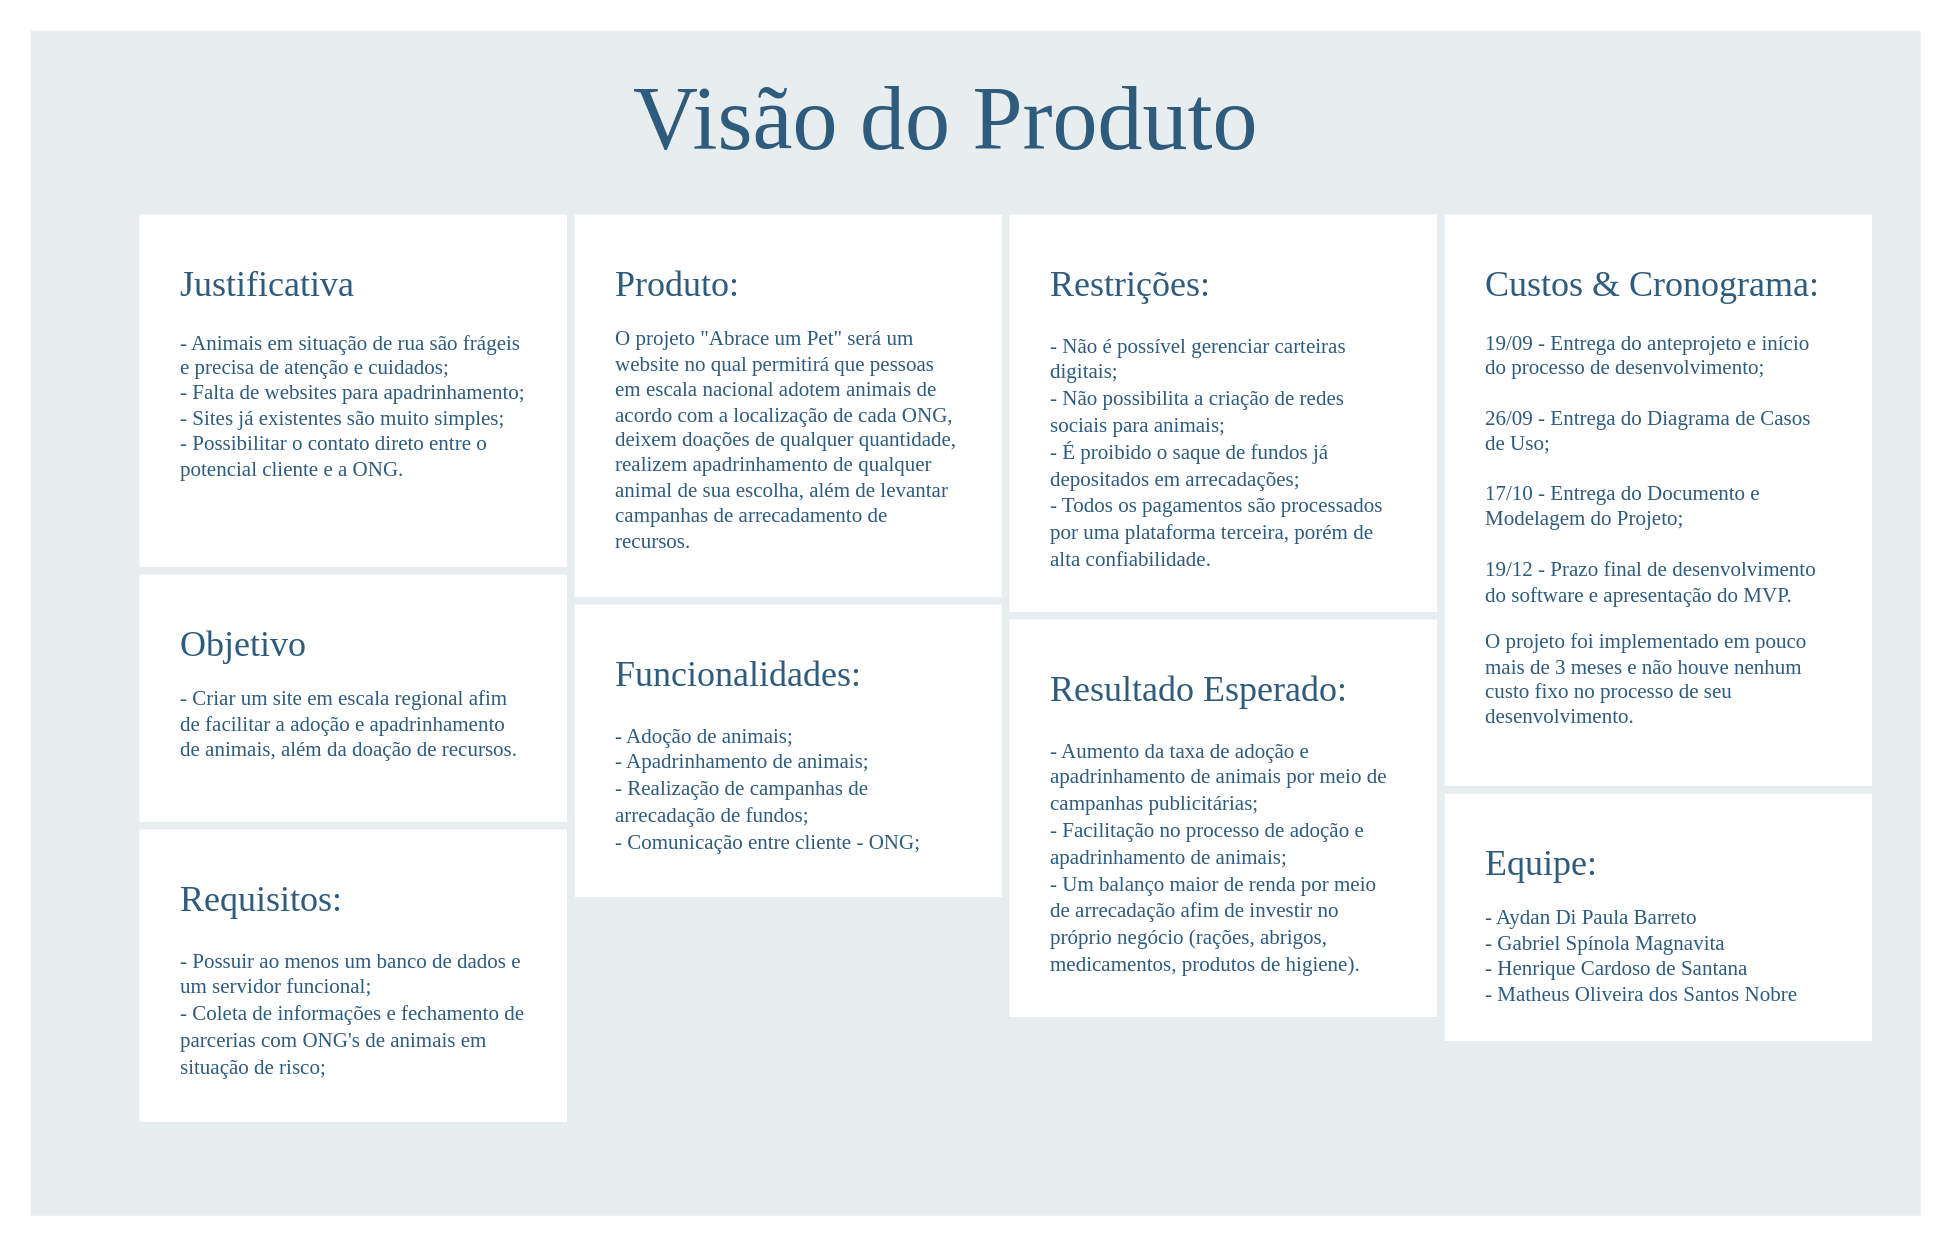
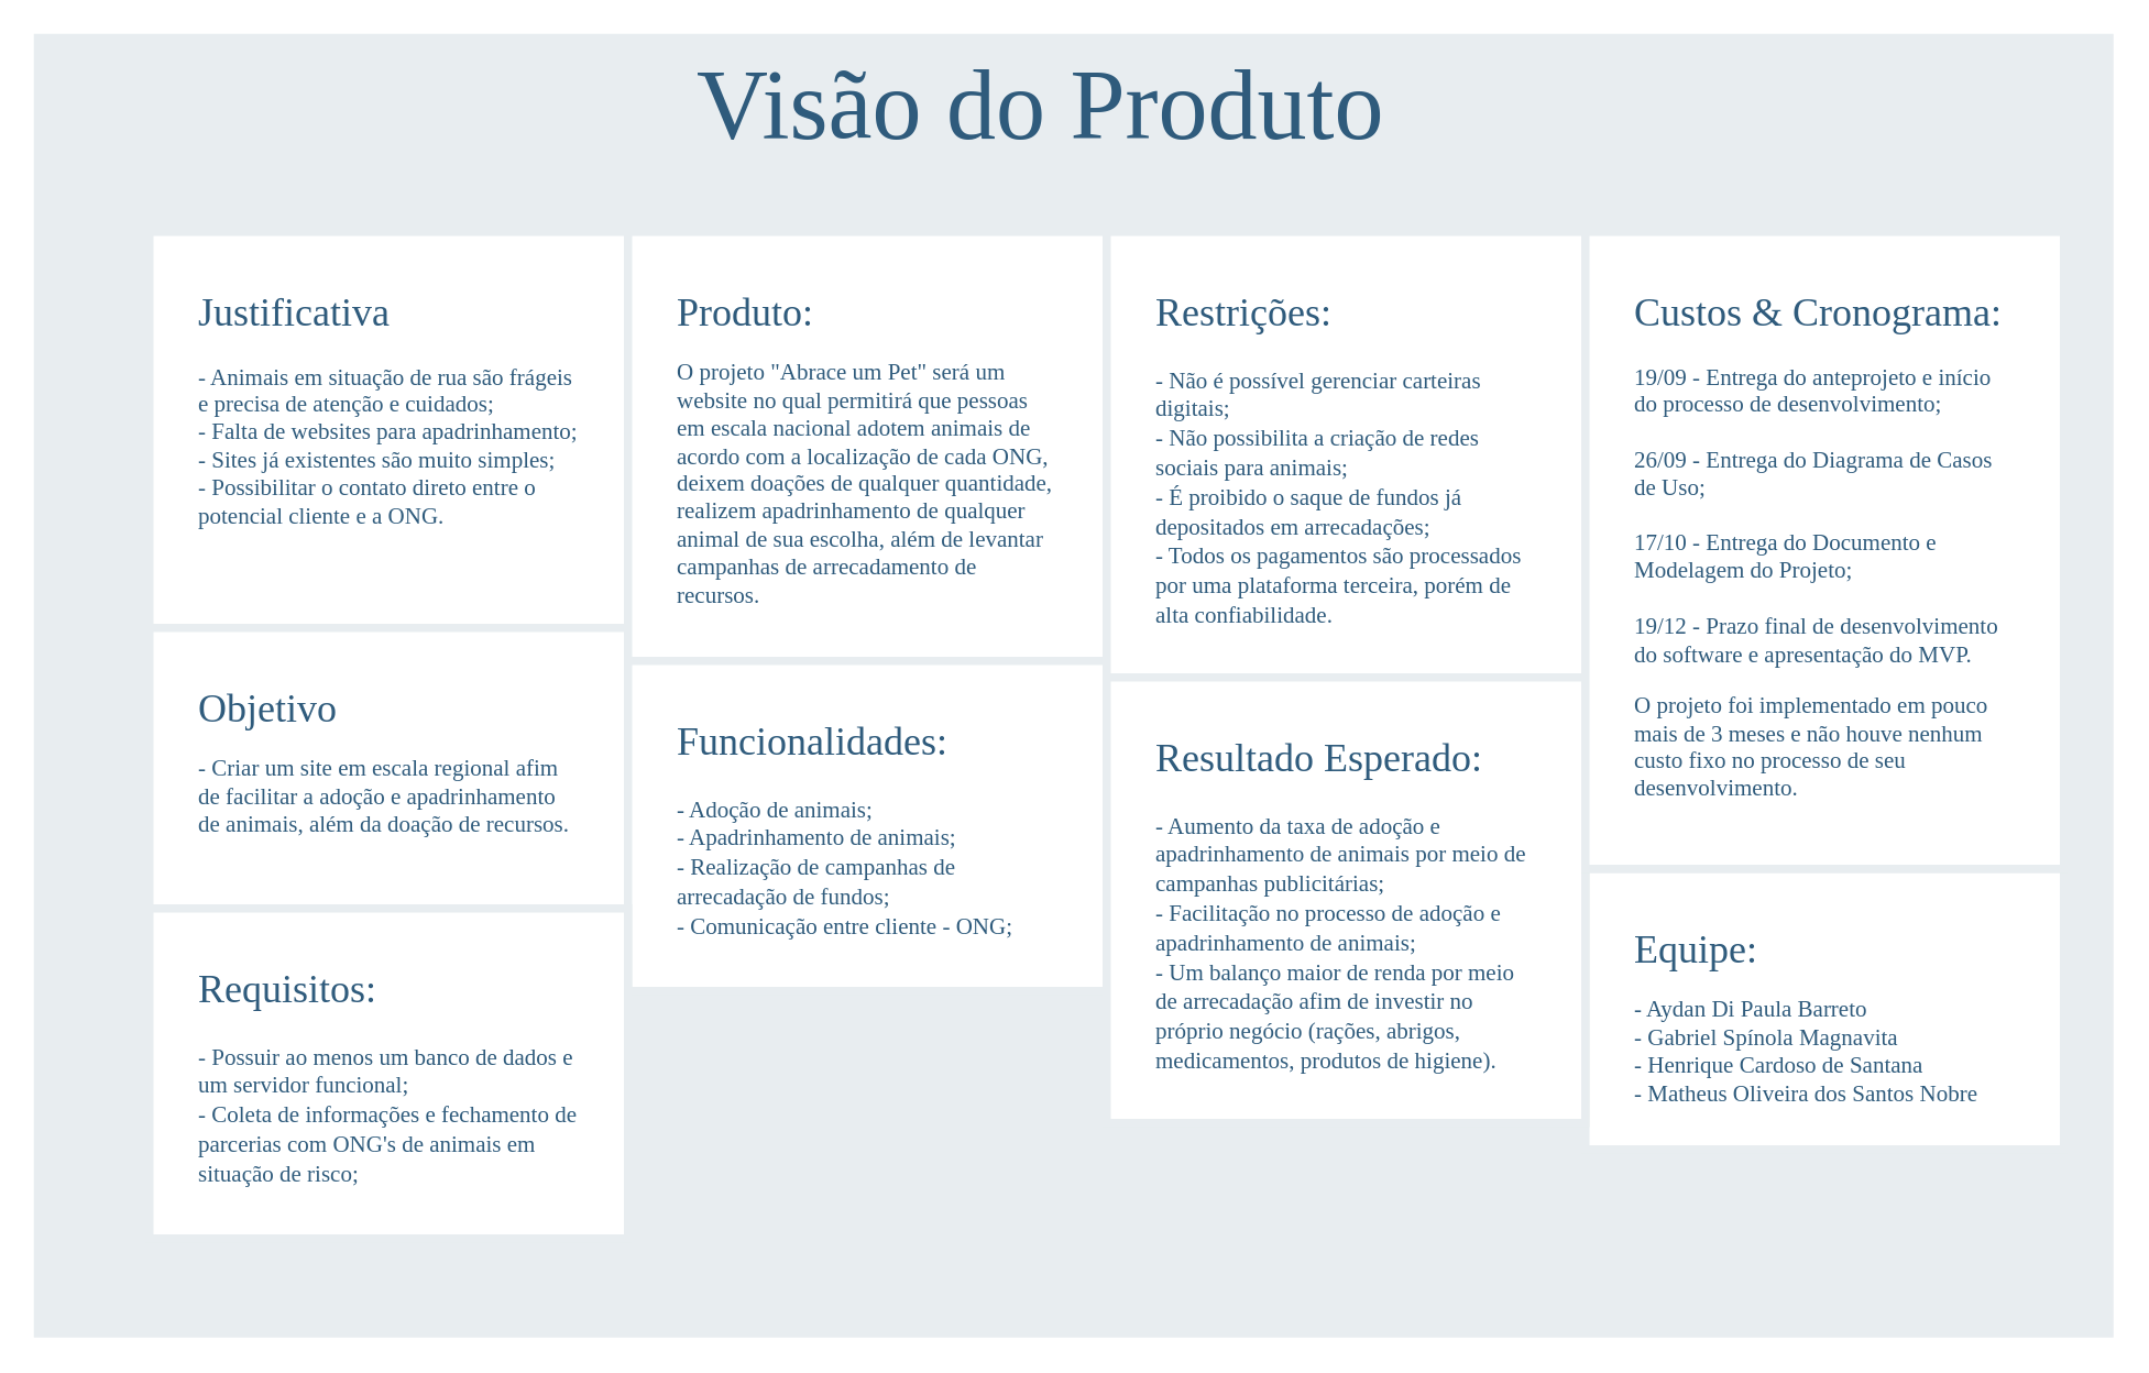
  <mxCell id="0" />
  <mxCell id="1" parent="0" />
  <mxCell id="2" value="" style="rounded=0;whiteSpace=wrap;html=1;shadow=0;labelBackgroundColor=none;strokeColor=none;strokeWidth=3;fillColor=#e8edf0;fontSize=60;fontColor=#2F5B7C;align=left;" parent="1" vertex="1"><mxGeometry x="20" y="20" width="1260" height="790" as="geometry" /></mxCell>
  <mxCell id="3" value="&lt;font style=&quot;&quot;&gt;&lt;font face=&quot;Candara&quot; style=&quot;&quot;&gt;&lt;font style=&quot;font-size: 24px;&quot;&gt;Justificativa&lt;/font&gt;&lt;br&gt;&lt;font style=&quot;font-size: 14px;&quot;&gt;&lt;br&gt;- Animais em situação de rua são frágeis e precisa de atenção e cuidados;&lt;br&gt;- Falta de websites para apadrinhamento;&lt;br&gt;- Sites já existentes são muito simples;&lt;br&gt;- Possibilitar o contato direto entre o potencial cliente e a ONG.&lt;/font&gt;&lt;/font&gt;&lt;br&gt;&lt;/font&gt;" style="rounded=0;whiteSpace=wrap;html=1;shadow=0;labelBackgroundColor=none;strokeColor=#e8edf0;strokeWidth=5;fillColor=#ffffff;fontSize=12;fontColor=#2F5B7C;align=left;verticalAlign=top;spacing=30;" parent="1" vertex="1"><mxGeometry x="90" y="140" width="290" height="240" as="geometry" /></mxCell>
- <mxCell id="4" value="&lt;font face=&quot;Candara&quot;&gt;Visão do Produto&lt;/font&gt;" style="text;html=1;resizable=0;points=[];autosize=1;align=left;verticalAlign=top;spacingTop=-4;fontSize=60;fontColor=#2F5B7C;" parent="1" vertex="1"><mxGeometry x="420" y="40" width="460" height="80" as="geometry" /></mxCell>
+ <mxCell id="4" value="&lt;font face=&quot;Candara&quot;&gt;Visão do Produto&lt;/font&gt;" style="text;html=1;resizable=0;points=[];autosize=1;align=left;verticalAlign=top;spacingTop=-4;fontSize=60;fontColor=#2F5B7C;" parent="1" vertex="1"><mxGeometry x="420" y="25" width="460" height="80" as="geometry" /></mxCell>
  <mxCell id="5" value="&lt;font style=&quot;&quot;&gt;&lt;font face=&quot;Candara&quot;&gt;&lt;font style=&quot;font-size: 24px;&quot;&gt;Objetivo&lt;/font&gt;&lt;br&gt;&lt;br&gt;&lt;font style=&quot;font-size: 14px; line-height: 1.2;&quot;&gt;- Criar um site em escala regional afim de facilitar a adoção e apadrinhamento de animais, além da doação de recursos.&lt;/font&gt;&lt;/font&gt;&lt;br&gt;&lt;/font&gt;" style="rounded=0;whiteSpace=wrap;html=1;shadow=0;labelBackgroundColor=none;strokeColor=#e8edf0;strokeWidth=5;fillColor=#ffffff;fontSize=12;fontColor=#2F5B7C;align=left;verticalAlign=top;spacing=30;" vertex="1" parent="1"><mxGeometry x="90" y="380" width="290" height="170" as="geometry" /></mxCell>
  <mxCell id="6" value="&lt;font style=&quot;&quot;&gt;&lt;font style=&quot;&quot; face=&quot;Candara&quot;&gt;&lt;font style=&quot;font-size: 24px;&quot;&gt;Equipe:&lt;/font&gt;&lt;br&gt;&lt;br&gt;&lt;font style=&quot;font-size: 14px;&quot;&gt;- Aydan Di Paula Barreto&lt;br&gt;- Gabriel Spínola Magnavita&lt;br&gt;- Henrique Cardoso de Santana&lt;br&gt;- Matheus Oliveira dos Santos Nobre&lt;/font&gt;&lt;/font&gt;&lt;br&gt;&lt;/font&gt;" style="rounded=0;whiteSpace=wrap;html=1;shadow=0;labelBackgroundColor=none;strokeColor=#e8edf0;strokeWidth=5;fillColor=#ffffff;fontSize=12;fontColor=#2F5B7C;align=left;verticalAlign=top;spacing=30;" vertex="1" parent="1"><mxGeometry x="960" y="526" width="290" height="170" as="geometry" /></mxCell>
  <mxCell id="7" value="&lt;font style=&quot;&quot;&gt;&lt;font face=&quot;Candara&quot;&gt;&lt;span style=&quot;font-size: 24px;&quot;&gt;Produto:&lt;br&gt;&lt;/span&gt;&lt;br&gt;&lt;font style=&quot;font-size: 14px;&quot;&gt;O projeto &quot;Abrace um Pet&quot; será um website no qual permitirá que pessoas em escala nacional adotem animais de acordo com a localização de cada ONG, deixem doações de qualquer quantidade, realizem apadrinhamento de qualquer animal de sua escolha, além de levantar campanhas de arrecadamento de recursos.&lt;/font&gt;&lt;/font&gt;&lt;br&gt;&lt;/font&gt;" style="rounded=0;whiteSpace=wrap;html=1;shadow=0;labelBackgroundColor=none;strokeColor=#e8edf0;strokeWidth=5;fillColor=#ffffff;fontSize=12;fontColor=#2F5B7C;align=left;verticalAlign=top;spacing=30;" vertex="1" parent="1"><mxGeometry x="380" y="140" width="290" height="260" as="geometry" /></mxCell>
  <mxCell id="8" value="&lt;font style=&quot;font-size: 14px;&quot;&gt;&lt;font style=&quot;font-size: 14px;&quot; face=&quot;Candara&quot;&gt;&lt;span style=&quot;font-size: 24px;&quot;&gt;Funcionalidades:&lt;br&gt;&lt;/span&gt;&lt;br&gt;- Adoção de animais;&lt;br&gt;- Apadrinhamento de animais;&lt;br&gt;- Realização de campanhas de arrecadação de fundos;&lt;br&gt;- Comunicação entre cliente - ONG;&lt;br&gt;&lt;/font&gt;&lt;br&gt;&lt;/font&gt;" style="rounded=0;whiteSpace=wrap;html=1;shadow=0;labelBackgroundColor=none;strokeColor=#e8edf0;strokeWidth=5;fillColor=#ffffff;fontSize=12;fontColor=#2F5B7C;align=left;verticalAlign=top;spacing=30;" vertex="1" parent="1"><mxGeometry x="380" y="400" width="290" height="200" as="geometry" /></mxCell>
  <mxCell id="9" value="&lt;font style=&quot;font-size: 14px;&quot;&gt;&lt;font style=&quot;font-size: 14px;&quot; face=&quot;Candara&quot;&gt;&lt;span style=&quot;font-size: 24px;&quot;&gt;Restrições:&lt;br&gt;&lt;/span&gt;&lt;br&gt;- Não é possível gerenciar carteiras digitais;&lt;br&gt;- Não possibilita a criação de redes sociais para animais;&lt;br&gt;- É proibido o saque de fundos já depositados em arrecadações;&lt;br&gt;- Todos os pagamentos são processados por uma plataforma terceira, porém de alta confiabilidade.&lt;br&gt;&lt;br&gt;&lt;/font&gt;&lt;br&gt;&lt;/font&gt;" style="rounded=0;whiteSpace=wrap;html=1;shadow=0;labelBackgroundColor=none;strokeColor=#e8edf0;strokeWidth=5;fillColor=#ffffff;fontSize=12;fontColor=#2F5B7C;align=left;verticalAlign=top;spacing=30;" vertex="1" parent="1"><mxGeometry x="670" y="140" width="290" height="270" as="geometry" /></mxCell>
  <mxCell id="10" value="&lt;font style=&quot;font-size: 14px;&quot;&gt;&lt;font style=&quot;font-size: 14px;&quot; face=&quot;Candara&quot;&gt;&lt;span style=&quot;font-size: 24px;&quot;&gt;Requisitos:&lt;br&gt;&lt;/span&gt;&lt;br&gt;- Possuir ao menos um banco de dados e um servidor funcional;&lt;br&gt;- Coleta de informações e fechamento de parcerias com ONG's de animais em situação de risco;&lt;br&gt;&lt;br&gt;&lt;/font&gt;&lt;br&gt;&lt;/font&gt;" style="rounded=0;whiteSpace=wrap;html=1;shadow=0;labelBackgroundColor=none;strokeColor=#e8edf0;strokeWidth=5;fillColor=#ffffff;fontSize=12;fontColor=#2F5B7C;align=left;verticalAlign=top;spacing=30;" vertex="1" parent="1"><mxGeometry x="90" y="550" width="290" height="200" as="geometry" /></mxCell>
  <mxCell id="11" value="&lt;font style=&quot;font-size: 14px;&quot;&gt;&lt;font style=&quot;font-size: 14px;&quot; face=&quot;Candara&quot;&gt;&lt;span style=&quot;font-size: 24px;&quot;&gt;Resultado Esperado:&lt;br&gt;&lt;/span&gt;&lt;br&gt;- Aumento da taxa de adoção e apadrinhamento de animais por meio de campanhas publicitárias;&lt;br&gt;- Facilitação no processo de adoção e apadrinhamento de animais;&lt;br&gt;- Um balanço maior de renda por meio de arrecadação afim de investir no próprio negócio (rações, abrigos, medicamentos, produtos de higiene).&amp;nbsp;&lt;br&gt;&lt;/font&gt;&lt;br&gt;&lt;/font&gt;" style="rounded=0;whiteSpace=wrap;html=1;shadow=0;labelBackgroundColor=none;strokeColor=#e8edf0;strokeWidth=5;fillColor=#ffffff;fontSize=12;fontColor=#2F5B7C;align=left;verticalAlign=top;spacing=30;" vertex="1" parent="1"><mxGeometry x="670" y="410" width="290" height="270" as="geometry" /></mxCell>
  <mxCell id="12" value="&lt;font style=&quot;&quot;&gt;&lt;font style=&quot;font-size: 14px;&quot; face=&quot;Candara&quot;&gt;&lt;span style=&quot;font-size: 24px;&quot;&gt;Custos &amp;amp; Cronograma:&lt;br&gt;&lt;/span&gt;&lt;br&gt;19/09 - Entrega do anteprojeto e início do processo de desenvolvimento;&lt;br&gt;&lt;br&gt;26/09 - Entrega do Diagrama de Casos de Uso;&lt;br&gt;&lt;br&gt;17/10 - Entrega do Documento e Modelagem do Projeto;&lt;br&gt;&lt;br&gt;&lt;/font&gt;&lt;font style=&quot;&quot;&gt;&lt;font style=&quot;font-size: 14px;&quot; face=&quot;Candara&quot;&gt;19/12 - Prazo final de desenvolvimento do software e apresentação do MVP.&lt;br&gt;&lt;/font&gt;&lt;br&gt;&lt;font face=&quot;Candara&quot; style=&quot;font-size: 14px;&quot;&gt;O projeto foi implementado em pouco mais de 3 meses e não houve nenhum custo fixo no processo de seu desenvolvimento.&lt;/font&gt;&lt;br&gt;&lt;br&gt;&lt;br&gt;&lt;/font&gt;&lt;br&gt;&lt;/font&gt;" style="rounded=0;whiteSpace=wrap;html=1;shadow=0;labelBackgroundColor=none;strokeColor=#e8edf0;strokeWidth=5;fillColor=#ffffff;fontSize=12;fontColor=#2F5B7C;align=left;verticalAlign=top;spacing=30;" vertex="1" parent="1"><mxGeometry x="960" y="140" width="290" height="386" as="geometry" /></mxCell>
